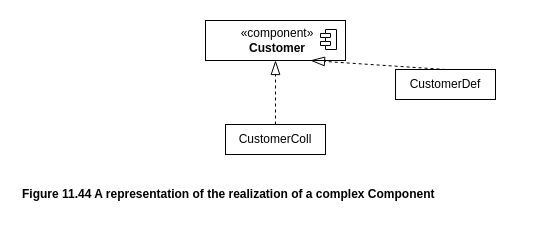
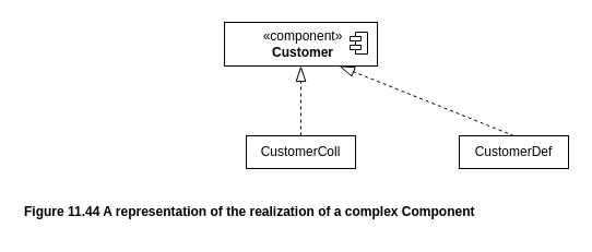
  <mxCell id="0" />
  <mxCell id="1" parent="0" />
  <mxCell id="2" value="" style="fontStyle=1;align=center;verticalAlign=top;childLayout=stackLayout;horizontal=1;horizontalStack=0;resizeParent=1;resizeParentMax=0;resizeLast=0;marginBottom=0;" vertex="1" parent="1"><mxGeometry x="205" y="20" width="140" height="40" as="geometry" /></mxCell>
  <mxCell id="3" value="«component»&lt;br&gt;&lt;b&gt;Customer&lt;/b&gt;" style="html=1;align=center;spacingLeft=4;verticalAlign=middle;strokeColor=none;fillColor=none;whiteSpace=wrap;" vertex="1" parent="2"><mxGeometry width="140" height="40" as="geometry" /></mxCell>
  <mxCell id="4" value="" style="shape=module;jettyWidth=10;jettyHeight=4;" vertex="1" parent="3"><mxGeometry x="1" width="16" height="20" relative="1" as="geometry"><mxPoint x="-25" y="9" as="offset" /></mxGeometry></mxCell>
  <mxCell id="5" style="edgeStyle=orthogonalEdgeStyle;rounded=0;orthogonalLoop=1;jettySize=auto;html=1;exitX=0.5;exitY=0;exitDx=0;exitDy=0;entryX=0.5;entryY=1;entryDx=0;entryDy=0;endArrow=blockThin;dashed=1;endFill=0;endSize=12;" edge="1" parent="1" source="6" target="3"><mxGeometry relative="1" as="geometry" /></mxCell>
  <mxCell id="6" value="CustomerColl" style="whiteSpace=wrap;html=1;" vertex="1" parent="1"><mxGeometry x="225" y="124" width="100" height="30" as="geometry" /></mxCell>
  <mxCell id="7" style="rounded=0;orthogonalLoop=1;jettySize=auto;html=1;exitX=0.5;exitY=0;exitDx=0;exitDy=0;entryX=0.75;entryY=1;entryDx=0;entryDy=0;endArrow=blockThin;dashed=1;endFill=0;endSize=12;" edge="1" parent="1" source="8" target="3"><mxGeometry relative="1" as="geometry" /></mxCell>
- <mxCell id="8" value="CustomerDef" style="whiteSpace=wrap;html=1;" vertex="1" parent="1"><mxGeometry x="395" y="69" width="100" height="30" as="geometry" /></mxCell>
+ <mxCell id="8" value="CustomerDef" style="whiteSpace=wrap;html=1;" vertex="1" parent="1"><mxGeometry x="420" y="124" width="100" height="30" as="geometry" /></mxCell>
  <mxCell id="9" value="&lt;b&gt;Figure 11.44 A representation of the realization of a complex Component&lt;/b&gt;" style="text;html=1;align=left;verticalAlign=middle;resizable=0;points=[];autosize=1;strokeColor=none;fillColor=none;" vertex="1" parent="1"><mxGeometry x="20" y="179" width="440" height="30" as="geometry" /></mxCell>
